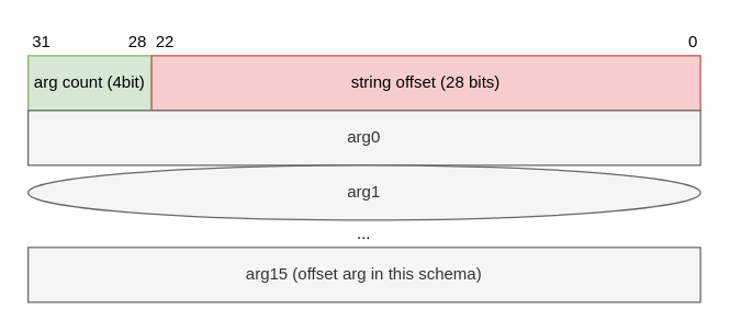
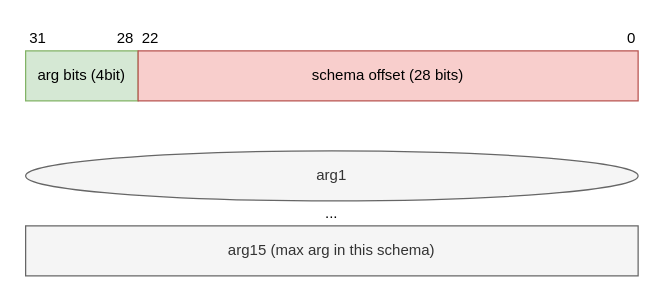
  <mxCell id="0" />
  <mxCell id="1" parent="0" />
- <mxCell id="2" value="arg count (4bit)" style="rounded=0;whiteSpace=wrap;html=1;fillColor=#d5e8d4;strokeColor=#82b366;" vertex="1" parent="1"><mxGeometry x="20" y="40" width="90" height="40" as="geometry" /></mxCell>
- <mxCell id="3" value="string offset (28 bits)" style="rounded=0;whiteSpace=wrap;html=1;fillColor=#f8cecc;strokeColor=#b85450;" vertex="1" parent="1"><mxGeometry x="110" y="40" width="400" height="40" as="geometry" /></mxCell>
- <mxCell id="4" value="arg0" style="rounded=0;whiteSpace=wrap;html=1;fillColor=#f5f5f5;strokeColor=#666666;fontColor=#333333;" vertex="1" parent="1"><mxGeometry x="20" y="80" width="490" height="40" as="geometry" /></mxCell>
+ <mxCell id="2" value="arg bits (4bit)" style="rounded=0;whiteSpace=wrap;html=1;fillColor=#d5e8d4;strokeColor=#82b366;" vertex="1" parent="1"><mxGeometry x="20" y="40" width="90" height="40" as="geometry" /></mxCell>
+ <mxCell id="3" value="schema offset (28 bits)" style="rounded=0;whiteSpace=wrap;html=1;fillColor=#f8cecc;strokeColor=#b85450;" vertex="1" parent="1"><mxGeometry x="110" y="40" width="400" height="40" as="geometry" /></mxCell>
  <mxCell id="5" value="arg1" style="ellipse;whiteSpace=wrap;html=1;fillColor=#f5f5f5;strokeColor=#666666;fontColor=#333333;" vertex="1" parent="1"><mxGeometry x="20" y="120" width="490" height="40" as="geometry" /></mxCell>
  <mxCell id="6" value="..." style="text;html=1;strokeColor=none;fillColor=none;align=center;verticalAlign=middle;whiteSpace=wrap;rounded=0;" vertex="1" parent="1"><mxGeometry x="245" y="160" width="40" height="20" as="geometry" /></mxCell>
- <mxCell id="7" value="arg15 (offset arg in this schema)" style="rounded=0;whiteSpace=wrap;html=1;fillColor=#f5f5f5;strokeColor=#666666;fontColor=#333333;" vertex="1" parent="1"><mxGeometry x="20" y="180" width="490" height="40" as="geometry" /></mxCell>
+ <mxCell id="7" value="arg15 (max arg in this schema)" style="rounded=0;whiteSpace=wrap;html=1;fillColor=#f5f5f5;strokeColor=#666666;fontColor=#333333;" vertex="1" parent="1"><mxGeometry x="20" y="180" width="490" height="40" as="geometry" /></mxCell>
  <mxCell id="8" value="0" style="text;html=1;strokeColor=none;fillColor=none;align=center;verticalAlign=middle;whiteSpace=wrap;rounded=0;" vertex="1" parent="1"><mxGeometry x="500" width="10" height="20" as="geometry" y="20" /></mxCell>
  <mxCell id="9" value="22" style="text;html=1;strokeColor=none;fillColor=none;align=center;verticalAlign=middle;whiteSpace=wrap;rounded=0;" vertex="1" parent="1"><mxGeometry x="110" width="20" height="20" as="geometry" y="20" /></mxCell>
  <mxCell id="10" value="28" style="text;html=1;strokeColor=none;fillColor=none;align=center;verticalAlign=middle;whiteSpace=wrap;rounded=0;" vertex="1" parent="1"><mxGeometry x="90" width="20" height="20" as="geometry" y="20" /></mxCell>
  <mxCell id="11" value="31" style="text;html=1;strokeColor=none;fillColor=none;align=center;verticalAlign=middle;whiteSpace=wrap;rounded=0;" vertex="1" parent="1"><mxGeometry x="20" width="20" height="20" as="geometry" y="20" /></mxCell>
